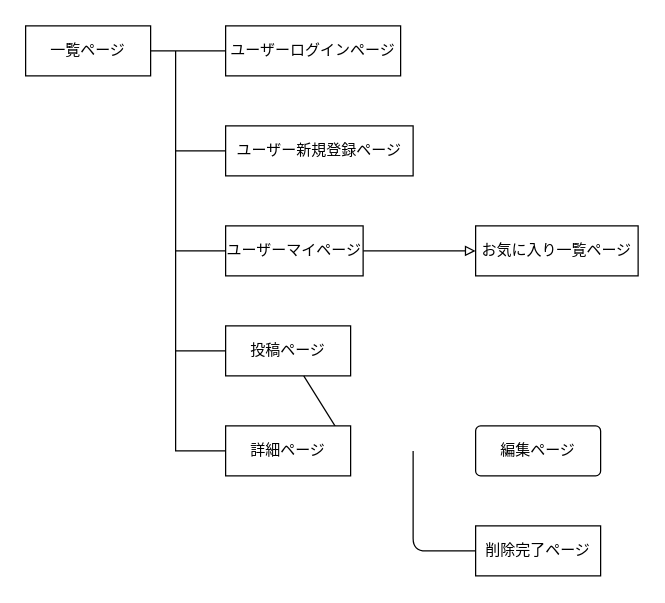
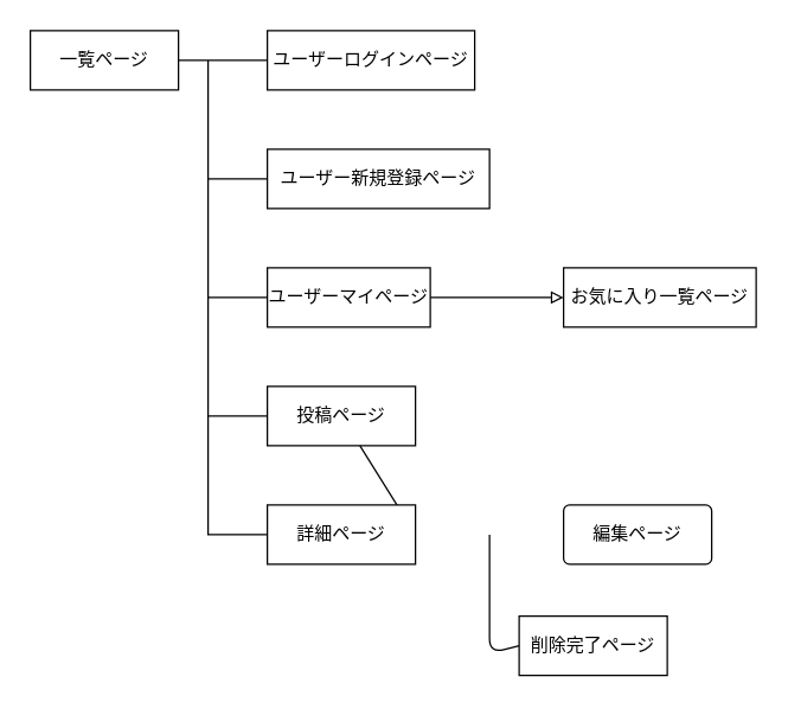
  <mxCell id="0" />
  <mxCell id="1" parent="0" />
  <mxCell id="2" style="edgeStyle=none;html=1;exitX=1;exitY=0.5;exitDx=0;exitDy=0;entryX=0;entryY=0.5;entryDx=0;entryDy=0;endArrow=none;endFill=0;" edge="1" parent="1" source="3" target="6"><mxGeometry relative="1" as="geometry"><Array as="points"><mxPoint x="150" y="40" /></Array></mxGeometry></mxCell>
  <mxCell id="3" value="一覧ページ" style="whiteSpace=wrap;html=1;align=center;" vertex="1" parent="1"><mxGeometry y="20" width="100" height="40" as="geometry" x="20" /></mxCell>
  <mxCell id="4" style="edgeStyle=none;html=1;exitX=0;exitY=0.5;exitDx=0;exitDy=0;endArrow=none;endFill=0;" edge="1" parent="1" source="5"><mxGeometry relative="1" as="geometry"><mxPoint x="140" y="120" as="targetPoint" /></mxGeometry></mxCell>
  <mxCell id="5" value="ユーザー新規登録ページ" style="whiteSpace=wrap;html=1;align=center;" vertex="1" parent="1"><mxGeometry x="180" y="100" width="150" height="40" as="geometry" /></mxCell>
  <mxCell id="6" value="ユーザーログインページ" style="whiteSpace=wrap;html=1;align=center;" vertex="1" parent="1"><mxGeometry x="180" y="20" width="140" height="40" as="geometry" /></mxCell>
  <mxCell id="7" style="edgeStyle=none;html=1;exitX=0;exitY=0.5;exitDx=0;exitDy=0;endArrow=none;endFill=0;" edge="1" parent="1" source="9"><mxGeometry relative="1" as="geometry"><mxPoint x="140" y="200" as="targetPoint" /></mxGeometry></mxCell>
  <mxCell id="8" style="edgeStyle=none;html=1;exitX=1;exitY=0.5;exitDx=0;exitDy=0;entryX=0;entryY=0.5;entryDx=0;entryDy=0;endArrow=block;endFill=0;" edge="1" parent="1" source="9" target="13"><mxGeometry relative="1" as="geometry" /></mxCell>
  <mxCell id="9" value="ユーザーマイページ" style="whiteSpace=wrap;html=1;align=center;" vertex="1" parent="1"><mxGeometry x="180" y="180" width="110" height="40" as="geometry" /></mxCell>
  <mxCell id="10" style="edgeStyle=none;html=1;exitX=0;exitY=0.5;exitDx=0;exitDy=0;endArrow=none;endFill=0;" edge="1" parent="1" source="11"><mxGeometry relative="1" as="geometry"><mxPoint x="140" y="280" as="targetPoint" /></mxGeometry></mxCell>
  <mxCell id="11" value="投稿ページ" style="whiteSpace=wrap;html=1;align=center;" vertex="1" parent="1"><mxGeometry x="180" y="260" width="100" height="40" as="geometry" /></mxCell>
  <mxCell id="12" value="編集ページ" style="rounded=1;arcSize=10;whiteSpace=wrap;html=1;align=center;" vertex="1" parent="1"><mxGeometry x="380" y="340" width="100" height="40" as="geometry" /></mxCell>
  <mxCell id="13" value="お気に入り一覧ページ" style="whiteSpace=wrap;html=1;align=center;" vertex="1" parent="1"><mxGeometry x="380" y="180" width="130" height="40" as="geometry" /></mxCell>
  <mxCell id="14" style="edgeStyle=none;html=1;exitX=1;exitY=0.5;exitDx=0;exitDy=0;endArrow=none;endFill=0;" edge="1" parent="1" source="15" target="11"><mxGeometry relative="1" as="geometry" /></mxCell>
  <mxCell id="15" value="詳細ページ" style="whiteSpace=wrap;html=1;align=center;" vertex="1" parent="1"><mxGeometry x="180" y="340" width="100" height="40" as="geometry" /></mxCell>
  <mxCell id="16" style="edgeStyle=none;html=1;exitX=0;exitY=0.5;exitDx=0;exitDy=0;endArrow=none;endFill=0;" edge="1" parent="1" source="17"><mxGeometry relative="1" as="geometry"><mxPoint x="330" y="360" as="targetPoint" /><Array as="points"><mxPoint x="330" y="440" /></Array></mxGeometry></mxCell>
- <mxCell id="17" value="削除完了ページ" style="whiteSpace=wrap;html=1;align=center;" vertex="1" parent="1"><mxGeometry x="380" y="420" width="100" height="40" as="geometry" /></mxCell>
+ <mxCell id="17" value="削除完了ページ" style="whiteSpace=wrap;html=1;align=center;" vertex="1" parent="1"><mxGeometry x="350" y="415" width="100" height="40" as="geometry" /></mxCell>
  <mxCell id="18" value="" style="endArrow=none;html=1;rounded=0;entryX=0;entryY=0.5;entryDx=0;entryDy=0;" edge="1" parent="1" target="15"><mxGeometry relative="1" as="geometry"><mxPoint x="140" y="40" as="sourcePoint" /><mxPoint x="130" y="300" as="targetPoint" /><Array as="points"><mxPoint x="140" y="360" /></Array></mxGeometry></mxCell>
